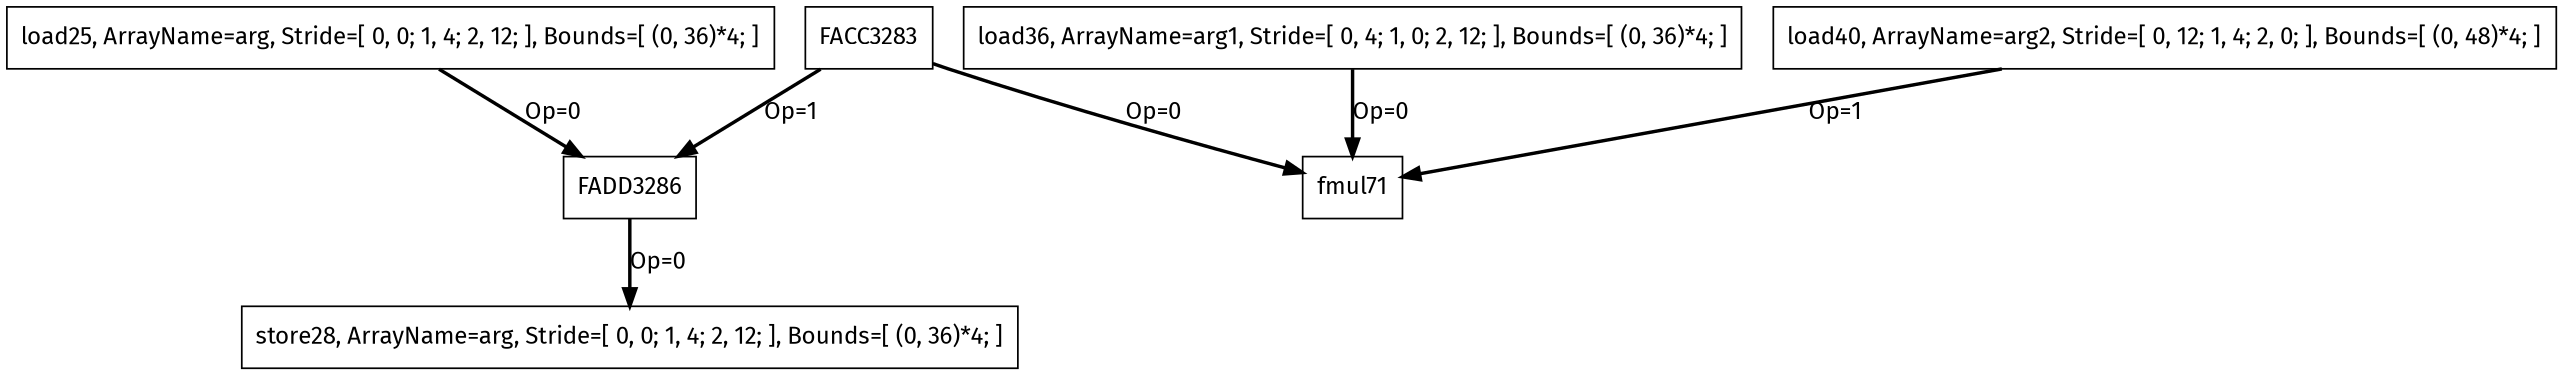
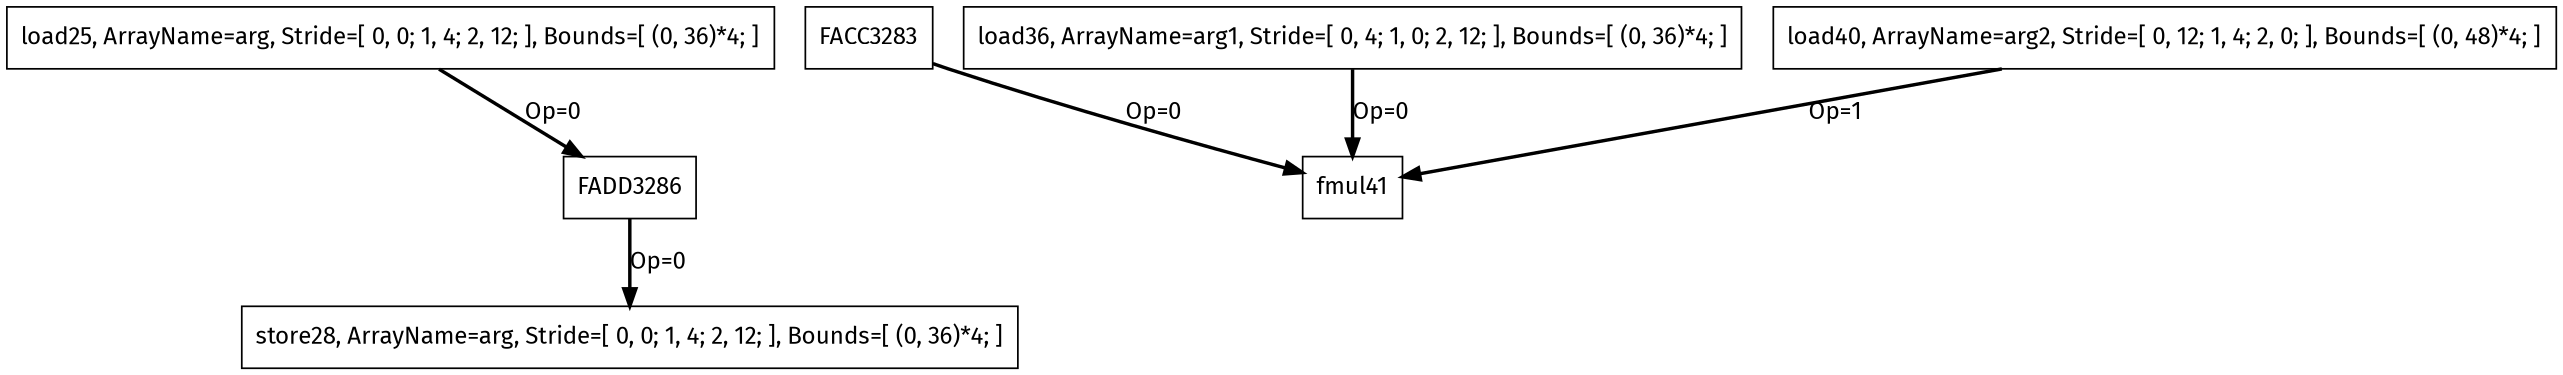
  digraph {
    fontname="Fira Sans"
    node [color=black fontname="Fira Sans" shape=box]
    edge [color=black fontname="Fira Sans" style=bold]
    n1 [label="load25, ArrayName=arg, Stride=[ 0, 0; 1, 4; 2, 12; ], Bounds=[ (0, 36)*4; ]"]
    n2 [label=FADD3286]
    n3 [label="store28, ArrayName=arg, Stride=[ 0, 0; 1, 4; 2, 12; ], Bounds=[ (0, 36)*4; ]"]
    n4 [label="load36, ArrayName=arg1, Stride=[ 0, 4; 1, 0; 2, 12; ], Bounds=[ (0, 36)*4; ]"]
-   n5 [label=fmul71]
+   n5 [label=fmul41]
    n6 [label="load40, ArrayName=arg2, Stride=[ 0, 12; 1, 4; 2, 0; ], Bounds=[ (0, 48)*4; ]"]
    n7 [label=FACC3283]
    n1 -> n2 [label="Op=0"]
    n2 -> n3 [label="Op=0"]
    n4 -> n5 [label="Op=0"]
    n6 -> n5 [label="Op=1"]
-   n7 -> n2 [label="Op=1"]
    n7 -> n5 [label="Op=0"]
  }
